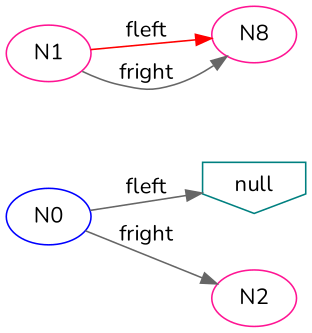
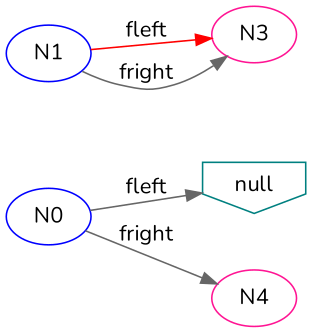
  digraph {
    fontname=Nunito
    nodesep=.5
    ordering=out
    rankdir=LR
    node [color=blue fontname=Nunito]
    edge [color=gray40 fontname=Nunito]
    null [color=teal shape=invhouse]
    N0
-   N2 [color=deeppink]
-   N3 [color=deeppink label=N8]
-   N1 [color=deeppink]
+   N2 [color=deeppink label=N4]
+   N3 [color=deeppink]
+   N1
    N0 -> null [label=fleft]
    N0 -> N2 [label=fright]
    N1 -> N3 [color=red label=fleft]
    N1 -> N3 [label=fright]
  }
